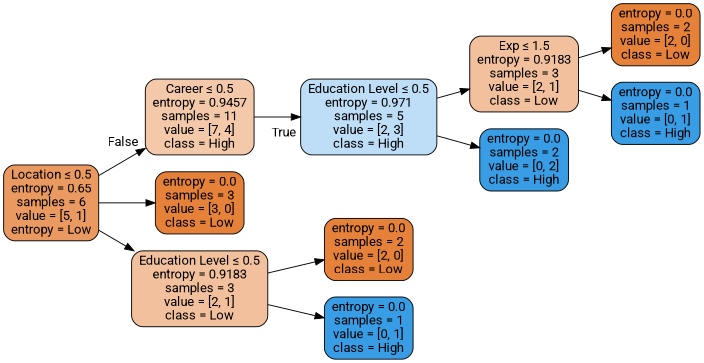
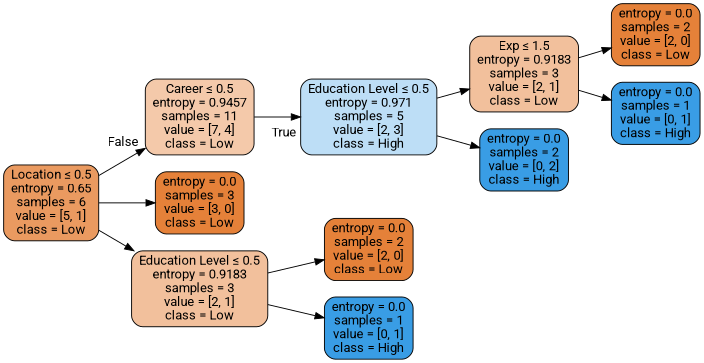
  digraph {
    fontname=Roboto
    rankdir=LR
    node [color=black fillcolor="#399de5ff" fontname=Roboto shape=box style="filled, rounded"]
    edge [fontname=Roboto]
-   n1 [fillcolor="#e581396d" label=<Career &le; 0.5<br/>entropy = 0.9457<br/>samples = 11<br/>value = [7, 4]<br/>class = High>]
+   n1 [fillcolor="#e581396d" label=<Career &le; 0.5<br/>entropy = 0.9457<br/>samples = 11<br/>value = [7, 4]<br/>class = Low>]
    n2 [fillcolor="#399de555" label=<Education Level &le; 0.5<br/>entropy = 0.971<br/>samples = 5<br/>value = [2, 3]<br/>class = High>]
    n3 [fillcolor="#e581397f" label=<Exp &le; 1.5<br/>entropy = 0.9183<br/>samples = 3<br/>value = [2, 1]<br/>class = Low>]
    n4 [label=<entropy = 0.0<br/>samples = 2<br/>value = [0, 2]<br/>class = High>]
-   n5 [fillcolor="#e58139cc" label=<Location &le; 0.5<br/>entropy = 0.65<br/>samples = 6<br/>value = [5, 1]<br/>entropy = Low>]
+   n5 [fillcolor="#e58139cc" label=<Location &le; 0.5<br/>entropy = 0.65<br/>samples = 6<br/>value = [5, 1]<br/>class = Low>]
    n6 [fillcolor="#e58139ff" label=<entropy = 0.0<br/>samples = 3<br/>value = [3, 0]<br/>class = Low>]
    n7 [fillcolor="#e581397f" label=<Education Level &le; 0.5<br/>entropy = 0.9183<br/>samples = 3<br/>value = [2, 1]<br/>class = Low>]
    n8 [fillcolor="#e58139ff" label=<entropy = 0.0<br/>samples = 2<br/>value = [2, 0]<br/>class = Low>]
    n9 [label=<entropy = 0.0<br/>samples = 1<br/>value = [0, 1]<br/>class = High>]
    n10 [fillcolor="#e58139ff" label=<entropy = 0.0<br/>samples = 2<br/>value = [2, 0]<br/>class = Low>]
    n11 [label=<entropy = 0.0<br/>samples = 1<br/>value = [0, 1]<br/>class = High>]
    n1 -> n2 [headlabel=True labelangle=45 labeldistance=2.5]
    n2 -> n3
    n2 -> n4
    n3 -> n8
    n3 -> n9
    n5 -> n1 [headlabel=False labelangle=-45 labeldistance=2.5]
    n5 -> n6
    n5 -> n7
    n7 -> n10
    n7 -> n11
  }
